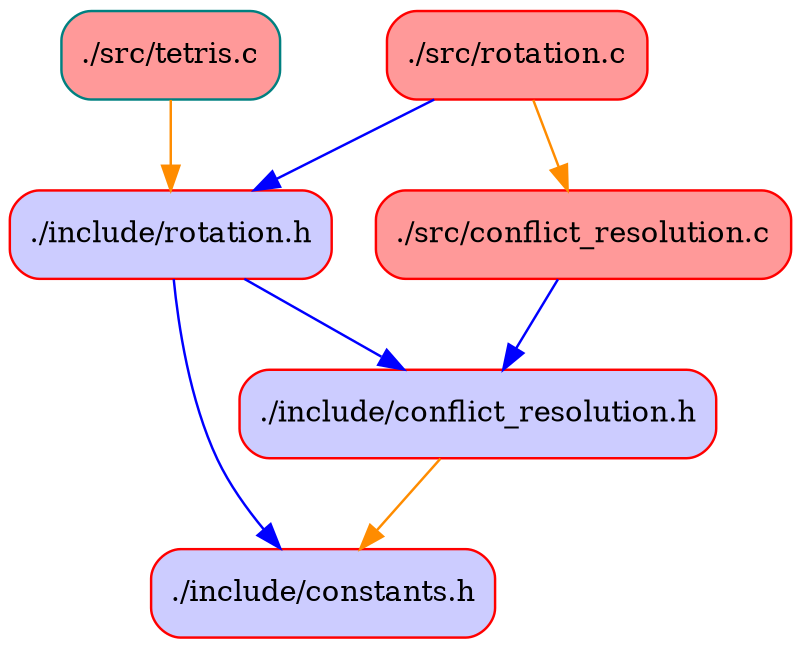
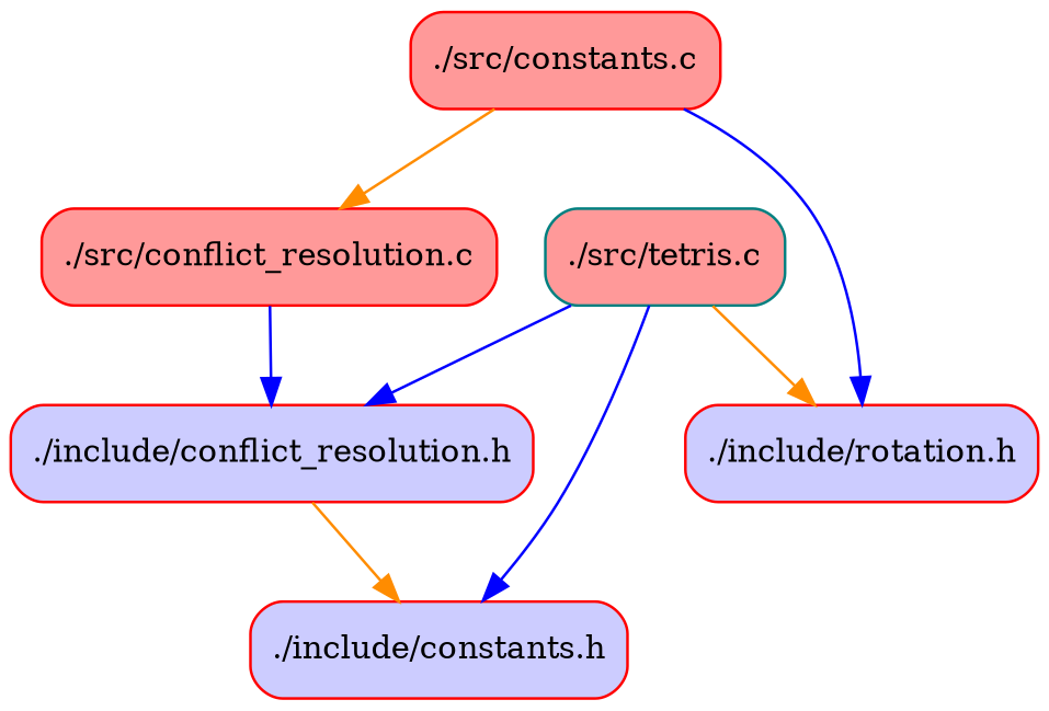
  digraph {
    splines=true
    node [color=red fillcolor="#ccccff" fontsize=12 shape=Mrecord style=filled]
    edge [color=blue]
    n1 [label="./include/conflict_resolution.h"]
    n2 [label="./include/constants.h"]
    n3 [label="./include/rotation.h"]
    n4 [fillcolor="#ff9999" label="./src/conflict_resolution.c"]
-   n5 [fillcolor="#ff9999" label="./src/rotation.c"]
+   n5 [fillcolor="#ff9999" label="./src/constants.c"]
    n6 [color=teal fillcolor="#ff9999" label="./src/tetris.c"]
    n1 -> n2 [color=darkorange]
    n4 -> n1
    n5 -> n3
    n5 -> n4 [color=darkorange]
-   n3 -> n1
-   n3 -> n2
+   n6 -> n1
+   n6 -> n2
    n6 -> n3 [color=darkorange]
  }
